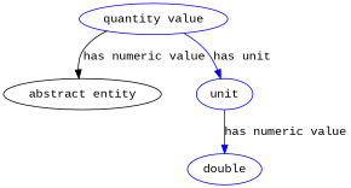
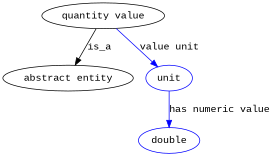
  digraph {
    fontname="Liberation Mono"
    node [fontname="Liberation Mono"]
    edge [fontname="Liberation Mono" color=blue style=solid]
-   n1 [height=0.5 label="quantity value" width=1.6971 color=blue]
+   n1 [height=0.5 label="quantity value" width=1.6971]
    "abstract entity" [height=0.5 width=1.679]
    n3 [color=blue height=0.5 label=unit width=0.75]
    n4 [color=blue height=0.5 label=double width=0.95686]
-   n1 -> "abstract entity" [label="has numeric value" color="" style=""]
-   n1 -> n3 [label="has unit"]
+   n1 -> "abstract entity" [label=is_a color="" style=""]
+   n1 -> n3 [label="value unit"]
    n3 -> n4 [label="has numeric value"]
  }
